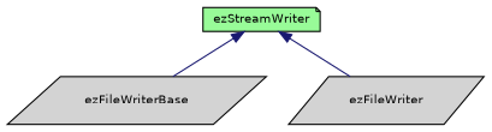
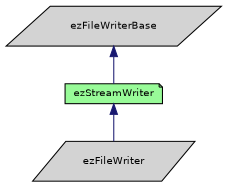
  digraph {
    node [color=black fillcolor=lightgrey fontname=Helvetica fontsize=10 shape=parallelogram style=filled]
    edge [color=midnightblue dir=back fontname=Helvetica fontsize=10 labelfontname=Helvetica labelfontsize=10 style=solid]
    n1 [fontcolor=black height=0.2 label=ezFileWriterBase width=0.4]
    n2 [height=0.2 label=ezFileWriter width=0.4]
    n3 [fillcolor=palegreen height=0.2 label=ezStreamWriter shape=note width=0.4]
-   n3 -> n1
+   n1 -> n3
    n3 -> n2
  }
